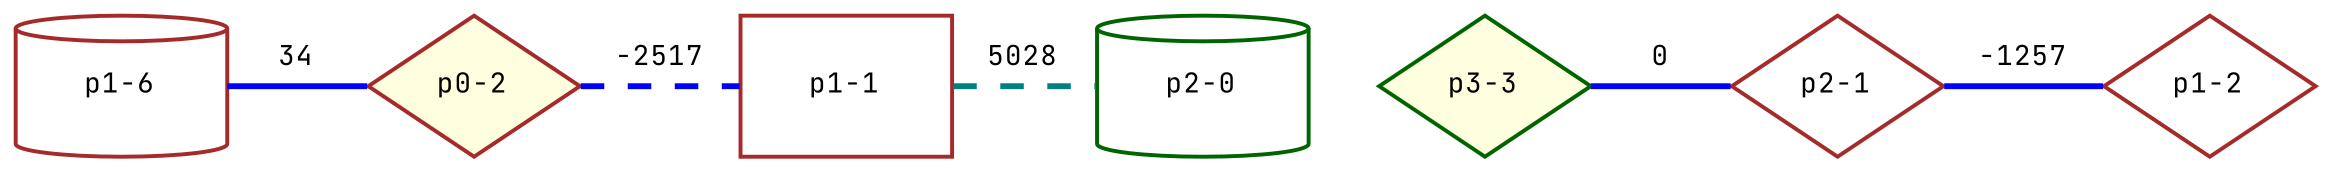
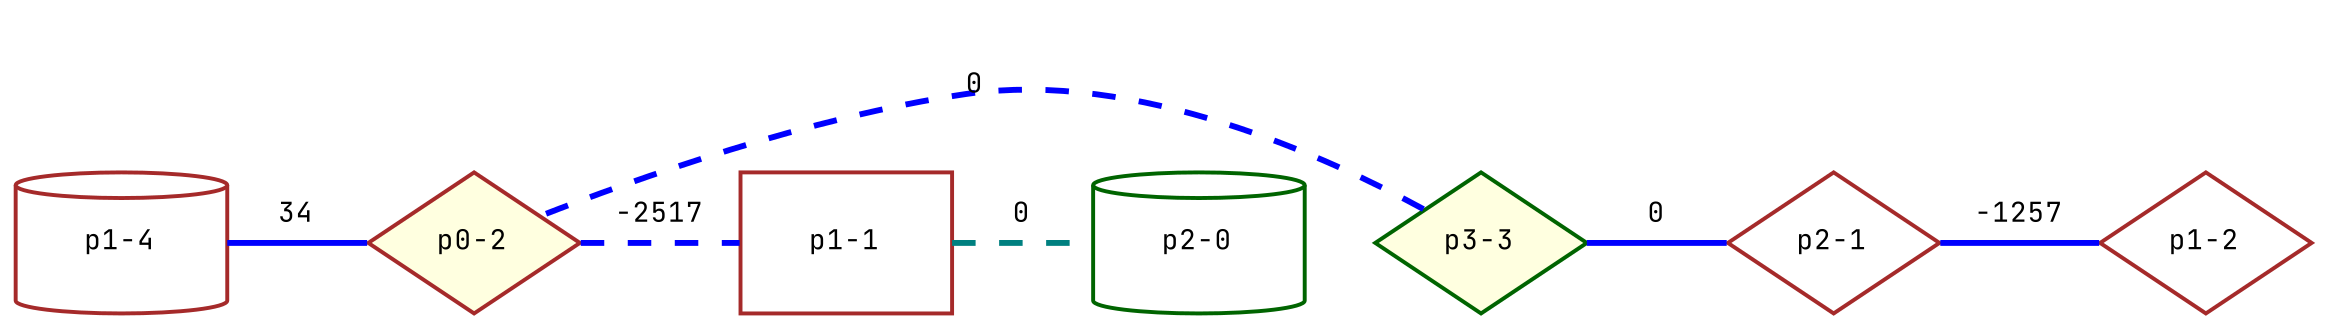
  strict graph {
    fontname="JetBrains Mono"
    node [color=brown fillcolor=white fixedsize=true fontname="JetBrains Mono" fontsize=7.0 shape=diamond style=filled]
    edge [color=blue constraint=false fontname="JetBrains Mono" fontsize=7.0 penwidth=1.5 style=bold]
-   "p1-4" [shape=cylinder label="p1-6"]
+   "p1-4" [shape=cylinder]
    n2 [fillcolor=lightyellow label="p0-2"]
    "p1-1" [shape=box]
    n4 [color=darkgreen fillcolor=lightyellow label="p3-3"]
    "p2-1"
    "p1-2"
    "p2-0" [color=darkgreen shape=cylinder]
    "p1-4" -- n2 [label=34]
    n2 -- "p1-1" [label=-2517 style=dashed]
-   "p1-1" -- "p2-0" [color=teal label=5028 style=dashed]
+   "p1-1" -- "p2-0" [color=teal label=0 style=dashed]
+   n4 -- n2 [label=0 style=dashed]
    n4 -- "p2-1" [label=0]
    "p1-2" -- "p2-1" [label=-1257]
  }
